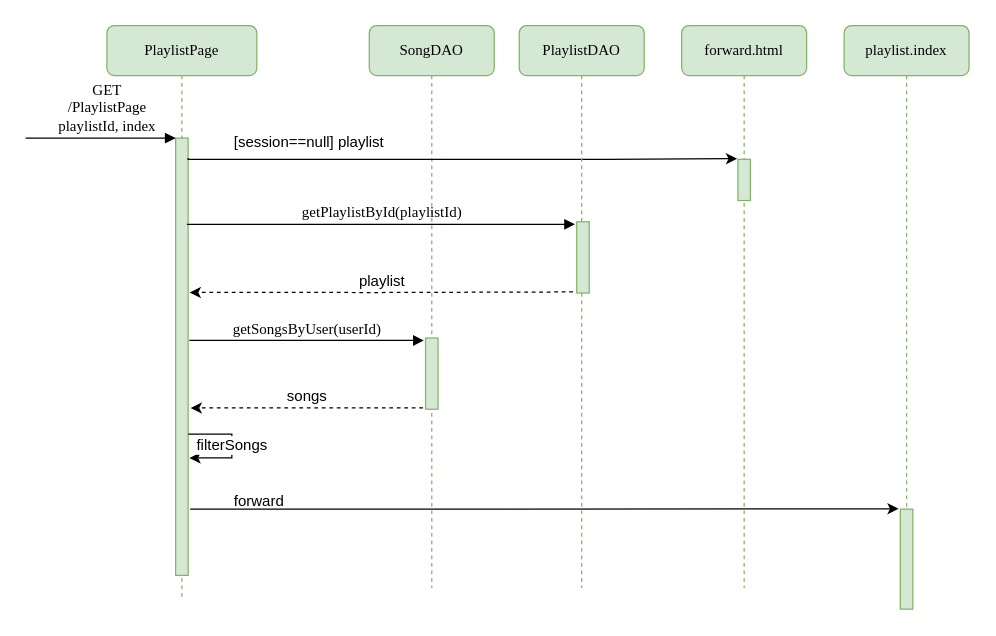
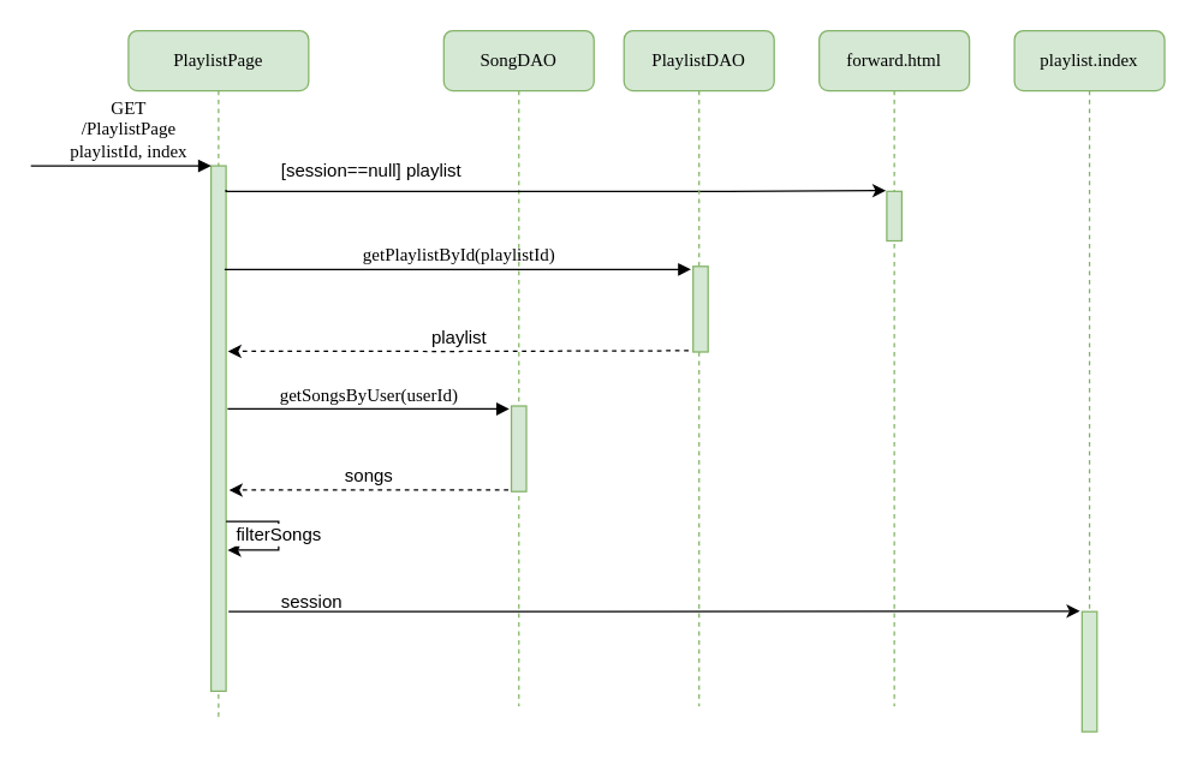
  <mxCell id="0" />
  <mxCell id="1" parent="0" />
  <mxCell id="2" value="PlaylistPage" style="shape=umlLifeline;perimeter=lifelinePerimeter;whiteSpace=wrap;html=1;container=1;collapsible=0;recursiveResize=0;outlineConnect=0;rounded=1;shadow=0;comic=0;labelBackgroundColor=none;strokeWidth=1;fontFamily=Verdana;fontSize=12;align=center;fillColor=#d5e8d4;strokeColor=#82b366;" parent="1" vertex="1"><mxGeometry x="85" y="20" width="120" height="460" as="geometry" /></mxCell>
  <mxCell id="3" value="" style="html=1;points=[];perimeter=orthogonalPerimeter;rounded=0;shadow=0;comic=0;labelBackgroundColor=none;strokeWidth=1;fontFamily=Verdana;fontSize=12;align=center;fillColor=#d5e8d4;strokeColor=#82b366;" parent="2" vertex="1"><mxGeometry x="55" y="90" width="10" height="350" as="geometry" /></mxCell>
  <mxCell id="4" value="filterSongs" style="edgeStyle=orthogonalEdgeStyle;rounded=0;orthogonalLoop=1;jettySize=auto;html=1;fontSize=12;entryX=1.12;entryY=0.592;entryDx=0;entryDy=0;entryPerimeter=0;" edge="1" parent="2"><mxGeometry relative="1" as="geometry"><mxPoint x="66" y="346" as="targetPoint" /><mxPoint x="65" y="327" as="sourcePoint" /><Array as="points"><mxPoint x="100" y="327" /><mxPoint x="100" y="346" /></Array></mxGeometry></mxCell>
  <mxCell id="5" value="SongDAO" style="shape=umlLifeline;perimeter=lifelinePerimeter;whiteSpace=wrap;html=1;container=1;collapsible=0;recursiveResize=0;outlineConnect=0;rounded=1;shadow=0;comic=0;labelBackgroundColor=none;strokeWidth=1;fontFamily=Verdana;fontSize=12;align=center;fillColor=#d5e8d4;strokeColor=#82b366;" parent="1" vertex="1"><mxGeometry x="295" y="20" width="100" height="450" as="geometry" /></mxCell>
  <mxCell id="6" value="forward.html" style="shape=umlLifeline;perimeter=lifelinePerimeter;whiteSpace=wrap;html=1;container=1;collapsible=0;recursiveResize=0;outlineConnect=0;rounded=1;shadow=0;comic=0;labelBackgroundColor=none;strokeWidth=1;fontFamily=Verdana;fontSize=12;align=center;fillColor=#d5e8d4;strokeColor=#82b366;" parent="1" vertex="1"><mxGeometry x="545" y="20" width="100" height="450" as="geometry" /></mxCell>
  <mxCell id="7" value="" style="html=1;points=[];perimeter=orthogonalPerimeter;rounded=0;shadow=0;comic=0;labelBackgroundColor=none;strokeWidth=1;fontFamily=Verdana;fontSize=12;align=center;fillColor=#d5e8d4;strokeColor=#82b366;" parent="6" vertex="1"><mxGeometry x="45" y="107" width="10" height="33" as="geometry" /></mxCell>
  <mxCell id="8" value="getSongsByUser(userId)" style="html=1;verticalAlign=bottom;endArrow=block;labelBackgroundColor=none;fontFamily=Verdana;fontSize=12;edgeStyle=elbowEdgeStyle;elbow=vertical;entryX=-0.139;entryY=0.029;entryDx=0;entryDy=0;entryPerimeter=0;" parent="1" target="15" edge="1"><mxGeometry x="0.004" relative="1" as="geometry"><mxPoint x="151" y="272" as="sourcePoint" /><Array as="points"><mxPoint x="155" y="272" /></Array><mxPoint x="335" y="272" as="targetPoint" /><mxPoint as="offset" /></mxGeometry></mxCell>
  <mxCell id="9" value="GET&lt;br&gt;/PlaylistPage&lt;br&gt;playlistId, index" style="html=1;verticalAlign=bottom;endArrow=block;entryX=0;entryY=0;labelBackgroundColor=none;fontFamily=Verdana;fontSize=12;edgeStyle=elbowEdgeStyle;elbow=vertical;" parent="1" target="3" edge="1"><mxGeometry x="0.083" relative="1" as="geometry"><mxPoint x="20" y="110" as="sourcePoint" /><Array as="points"><mxPoint x="75" y="110" /></Array><mxPoint as="offset" /></mxGeometry></mxCell>
  <mxCell id="10" value="playlist.index" style="shape=umlLifeline;perimeter=lifelinePerimeter;whiteSpace=wrap;html=1;container=1;collapsible=0;recursiveResize=0;outlineConnect=0;rounded=1;shadow=0;comic=0;labelBackgroundColor=none;strokeWidth=1;fontFamily=Verdana;fontSize=12;align=center;fillColor=#d5e8d4;strokeColor=#82b366;" parent="1" vertex="1"><mxGeometry x="675" y="20" width="100" height="450" as="geometry" /></mxCell>
  <mxCell id="11" value="" style="html=1;points=[];perimeter=orthogonalPerimeter;rounded=0;shadow=0;comic=0;labelBackgroundColor=none;strokeWidth=1;fontFamily=Verdana;fontSize=12;align=center;fillColor=#d5e8d4;strokeColor=#82b366;" parent="10" vertex="1"><mxGeometry x="45" y="387" width="10" height="80" as="geometry" /></mxCell>
  <mxCell id="12" style="edgeStyle=orthogonalEdgeStyle;rounded=0;orthogonalLoop=1;jettySize=auto;html=1;fontSize=11;entryX=-0.08;entryY=-0.012;entryDx=0;entryDy=0;entryPerimeter=0;" parent="1" edge="1"><mxGeometry relative="1" as="geometry"><mxPoint x="589.429" y="126.476" as="targetPoint" /><Array as="points"><mxPoint x="150" y="127" /><mxPoint x="485" y="127" /></Array><mxPoint x="150" y="126" as="sourcePoint" /></mxGeometry></mxCell>
  <mxCell id="13" value="[session==null] playlist" style="text;html=1;fontSize=12;" parent="1" vertex="1"><mxGeometry x="185" y="100" width="200" height="30" as="geometry" /></mxCell>
  <mxCell id="14" value="songs" style="edgeStyle=orthogonalEdgeStyle;rounded=0;orthogonalLoop=1;jettySize=auto;html=1;fontSize=12;entryX=1.167;entryY=0.465;entryDx=0;entryDy=0;entryPerimeter=0;dashed=1;" edge="1" parent="1"><mxGeometry x="-0.001" y="-9" relative="1" as="geometry"><mxPoint x="338" y="326" as="sourcePoint" /><mxPoint x="152" y="326" as="targetPoint" /><Array as="points"><mxPoint x="338" y="326" /><mxPoint x="245" y="326" /></Array><mxPoint as="offset" /></mxGeometry></mxCell>
  <mxCell id="15" value="" style="html=1;points=[];perimeter=orthogonalPerimeter;rounded=0;shadow=0;comic=0;labelBackgroundColor=none;strokeWidth=1;fontFamily=Verdana;fontSize=12;align=center;fillColor=#d5e8d4;strokeColor=#82b366;" vertex="1" parent="1"><mxGeometry x="340" y="270" width="10" height="57" as="geometry" /></mxCell>
  <mxCell id="16" style="edgeStyle=orthogonalEdgeStyle;rounded=0;orthogonalLoop=1;jettySize=auto;html=1;fontSize=11;exitX=1.159;exitY=0.723;exitDx=0;exitDy=0;exitPerimeter=0;entryX=-0.135;entryY=-0.004;entryDx=0;entryDy=0;entryPerimeter=0;" edge="1" parent="1" target="11"><mxGeometry relative="1" as="geometry"><mxPoint x="615" y="407" as="targetPoint" /><Array as="points"><mxPoint x="387" y="407" /></Array><mxPoint x="151.667" y="407" as="sourcePoint" /></mxGeometry></mxCell>
- <mxCell id="17" value="forward" style="text;html=1;fontSize=12;" vertex="1" parent="1"><mxGeometry x="185" y="387" width="200" height="30" as="geometry" /></mxCell>
+ <mxCell id="17" value="session" style="text;html=1;fontSize=12;" vertex="1" parent="1"><mxGeometry x="185" y="387" width="200" height="30" as="geometry" /></mxCell>
  <mxCell id="18" value="PlaylistDAO" style="shape=umlLifeline;perimeter=lifelinePerimeter;whiteSpace=wrap;html=1;container=1;collapsible=0;recursiveResize=0;outlineConnect=0;rounded=1;shadow=0;comic=0;labelBackgroundColor=none;strokeWidth=1;fontFamily=Verdana;fontSize=12;align=center;fillColor=#d5e8d4;strokeColor=#82b366;" vertex="1" parent="1"><mxGeometry x="415" y="20" width="100" height="450" as="geometry" /></mxCell>
  <mxCell id="19" value="playlist" style="edgeStyle=orthogonalEdgeStyle;rounded=0;orthogonalLoop=1;jettySize=auto;html=1;fontSize=12;entryX=1.121;entryY=0.353;entryDx=0;entryDy=0;entryPerimeter=0;dashed=1;" edge="1" parent="18" target="3"><mxGeometry x="-0.001" y="-9" relative="1" as="geometry"><mxPoint x="43" y="213.143" as="sourcePoint" /><mxPoint x="-143.19" y="213.143" as="targetPoint" /><Array as="points" /><mxPoint as="offset" /></mxGeometry></mxCell>
  <mxCell id="20" value="" style="html=1;points=[];perimeter=orthogonalPerimeter;rounded=0;shadow=0;comic=0;labelBackgroundColor=none;strokeWidth=1;fontFamily=Verdana;fontSize=12;align=center;fillColor=#d5e8d4;strokeColor=#82b366;" vertex="1" parent="18"><mxGeometry x="46" y="157" width="10" height="57" as="geometry" /></mxCell>
  <mxCell id="21" value="getPlaylistById(playlistId)" style="html=1;verticalAlign=bottom;endArrow=block;labelBackgroundColor=none;fontFamily=Verdana;fontSize=12;edgeStyle=elbowEdgeStyle;elbow=vertical;entryX=-0.139;entryY=0.029;entryDx=0;entryDy=0;entryPerimeter=0;" edge="1" parent="1" target="20"><mxGeometry x="0.004" relative="1" as="geometry"><mxPoint x="149" y="179" as="sourcePoint" /><Array as="points"><mxPoint x="275" y="179" /></Array><mxPoint x="455" y="179" as="targetPoint" /><mxPoint as="offset" /></mxGeometry></mxCell>
